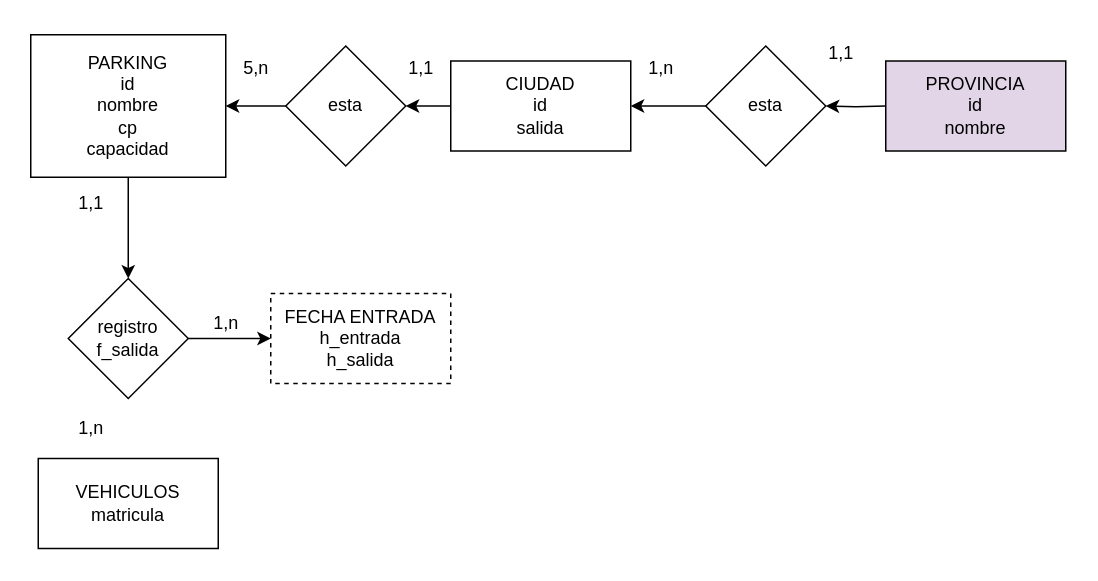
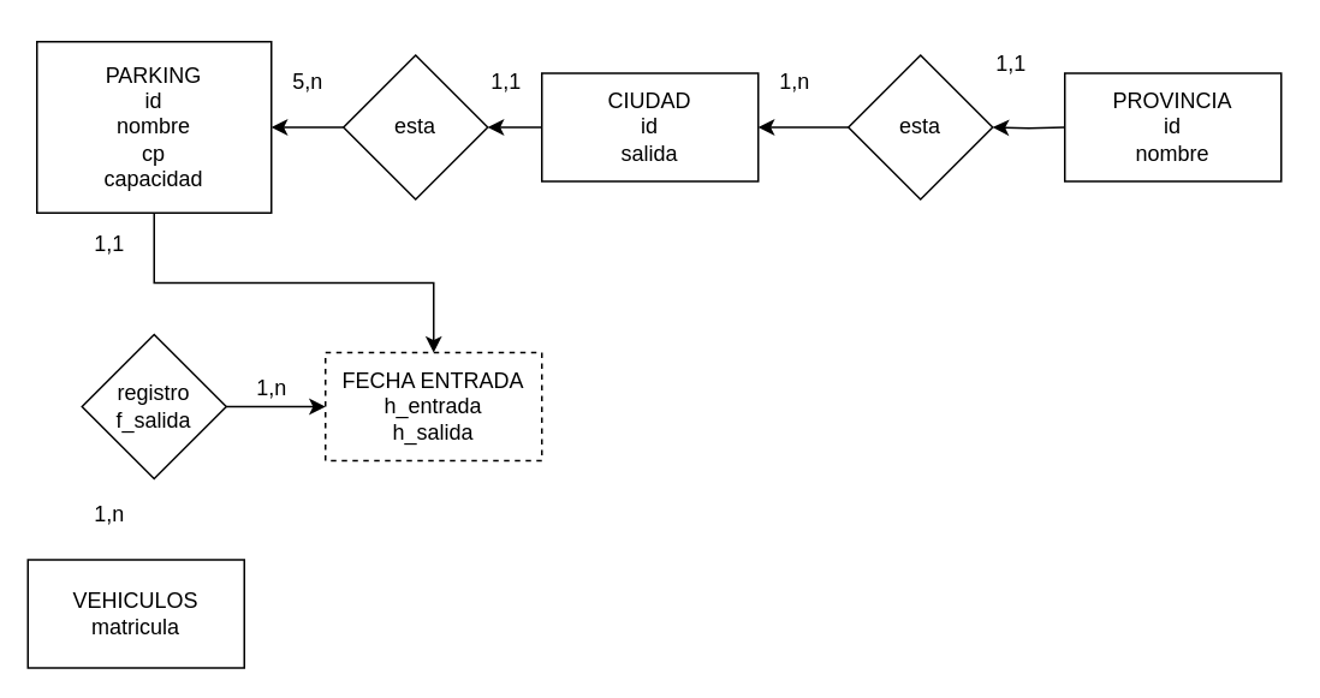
  <mxCell id="0" />
  <mxCell id="1" parent="0" />
- <mxCell id="2" style="edgeStyle=orthogonalEdgeStyle;rounded=0;orthogonalLoop=1;jettySize=auto;html=1;exitX=0.5;exitY=1;exitDx=0;exitDy=0;entryX=0.5;entryY=0;entryDx=0;entryDy=0;" edge="1" parent="1" source="3" target="14"><mxGeometry relative="1" as="geometry" /></mxCell>
+ <mxCell id="2" style="edgeStyle=orthogonalEdgeStyle;rounded=0;orthogonalLoop=1;jettySize=auto;html=1;exitX=0.5;exitY=1;exitDx=0;exitDy=0;" edge="1" parent="1" source="3" target="21"><mxGeometry relative="1" as="geometry" /></mxCell>
  <mxCell id="3" value="PARKING&lt;br&gt;id&lt;br&gt;nombre&lt;br&gt;cp&lt;br&gt;capacidad" style="whiteSpace=wrap;html=1;" vertex="1" parent="1"><mxGeometry x="20" y="22.5" width="130" height="95" as="geometry" /></mxCell>
  <mxCell id="4" style="edgeStyle=orthogonalEdgeStyle;rounded=0;orthogonalLoop=1;jettySize=auto;html=1;exitX=0;exitY=0.5;exitDx=0;exitDy=0;entryX=1;entryY=0.5;entryDx=0;entryDy=0;" edge="1" parent="1" source="5" target="10"><mxGeometry relative="1" as="geometry" /></mxCell>
  <mxCell id="5" value="CIUDAD&lt;br&gt;id&lt;br&gt;salida" style="whiteSpace=wrap;html=1;" vertex="1" parent="1"><mxGeometry x="300" y="40" width="120" height="60" as="geometry" /></mxCell>
  <mxCell id="6" style="edgeStyle=orthogonalEdgeStyle;rounded=0;orthogonalLoop=1;jettySize=auto;html=1;exitX=0;exitY=0.5;exitDx=0;exitDy=0;entryX=1;entryY=0.5;entryDx=0;entryDy=0;" edge="1" parent="1" target="12"><mxGeometry relative="1" as="geometry"><mxPoint x="590" y="70" as="sourcePoint" /></mxGeometry></mxCell>
- <mxCell id="7" value="PROVINCIA&lt;br&gt;id&lt;br&gt;nombre" style="whiteSpace=wrap;html=1;fillColor=#e1d5e7;" vertex="1" parent="1"><mxGeometry x="590" y="40" width="120" height="60" as="geometry" /></mxCell>
- <mxCell id="8" value="VEHICULOS&lt;br&gt;matricula" style="rounded=0;whiteSpace=wrap;html=1;" vertex="1" parent="1"><mxGeometry x="25" y="305" width="120" height="60" as="geometry" /></mxCell>
+ <mxCell id="7" value="PROVINCIA&lt;br&gt;id&lt;br&gt;nombre" style="whiteSpace=wrap;html=1;" vertex="1" parent="1"><mxGeometry x="590" y="40" width="120" height="60" as="geometry" /></mxCell>
+ <mxCell id="8" value="VEHICULOS&lt;br&gt;matricula" style="rounded=0;whiteSpace=wrap;html=1;" vertex="1" parent="1"><mxGeometry x="15" y="310" width="120" height="60" as="geometry" /></mxCell>
  <mxCell id="9" style="edgeStyle=orthogonalEdgeStyle;rounded=0;orthogonalLoop=1;jettySize=auto;html=1;exitX=0;exitY=0.5;exitDx=0;exitDy=0;entryX=1;entryY=0.5;entryDx=0;entryDy=0;" edge="1" parent="1" source="10" target="3"><mxGeometry relative="1" as="geometry"><mxPoint x="260" y="-25" as="targetPoint" /></mxGeometry></mxCell>
  <mxCell id="10" value="esta" style="rhombus;whiteSpace=wrap;html=1;" vertex="1" parent="1"><mxGeometry x="190" y="30" width="80" height="80" as="geometry" /></mxCell>
  <mxCell id="11" style="edgeStyle=orthogonalEdgeStyle;rounded=0;orthogonalLoop=1;jettySize=auto;html=1;exitX=0;exitY=0.5;exitDx=0;exitDy=0;entryX=1;entryY=0.5;entryDx=0;entryDy=0;" edge="1" parent="1" source="12" target="5"><mxGeometry relative="1" as="geometry" /></mxCell>
  <mxCell id="12" value="esta" style="rhombus;whiteSpace=wrap;html=1;" vertex="1" parent="1"><mxGeometry x="470" y="30" width="80" height="80" as="geometry" /></mxCell>
  <mxCell id="13" style="edgeStyle=orthogonalEdgeStyle;rounded=0;orthogonalLoop=1;jettySize=auto;html=1;exitX=1;exitY=0.5;exitDx=0;exitDy=0;entryX=0;entryY=0.5;entryDx=0;entryDy=0;" edge="1" parent="1" source="14" target="21"><mxGeometry relative="1" as="geometry" /></mxCell>
  <mxCell id="14" value="registro&lt;br&gt;f_salida" style="rhombus;whiteSpace=wrap;html=1;" vertex="1" parent="1"><mxGeometry x="45" y="185" width="80" height="80" as="geometry" /></mxCell>
  <mxCell id="15" value="1,1" style="text;html=1;align=center;verticalAlign=middle;resizable=0;points=[];autosize=1;strokeColor=none;fillColor=none;" vertex="1" parent="1"><mxGeometry x="260" y="30" width="40" height="30" as="geometry" /></mxCell>
  <mxCell id="16" value="1,1" style="text;html=1;align=center;verticalAlign=middle;resizable=0;points=[];autosize=1;strokeColor=none;fillColor=none;" vertex="1" parent="1"><mxGeometry x="540" y="20" width="40" height="30" as="geometry" /></mxCell>
  <mxCell id="17" value="5,n" style="text;html=1;align=center;verticalAlign=middle;resizable=0;points=[];autosize=1;strokeColor=none;fillColor=none;" vertex="1" parent="1"><mxGeometry x="150" y="30" width="40" height="30" as="geometry" /></mxCell>
  <mxCell id="18" value="1,n" style="text;html=1;align=center;verticalAlign=middle;resizable=0;points=[];autosize=1;strokeColor=none;fillColor=none;" vertex="1" parent="1"><mxGeometry x="420" y="30" width="40" height="30" as="geometry" /></mxCell>
  <mxCell id="19" value="1,n" style="text;html=1;align=center;verticalAlign=middle;resizable=0;points=[];autosize=1;strokeColor=none;fillColor=none;" vertex="1" parent="1"><mxGeometry x="40" y="270" width="40" height="30" as="geometry" /></mxCell>
  <mxCell id="20" value="1,1" style="text;html=1;align=center;verticalAlign=middle;resizable=0;points=[];autosize=1;strokeColor=none;fillColor=none;" vertex="1" parent="1"><mxGeometry x="40" y="120" width="40" height="30" as="geometry" /></mxCell>
  <mxCell id="21" value="FECHA ENTRADA&lt;br&gt;h_entrada&lt;br&gt;h_salida" style="whiteSpace=wrap;html=1;dashed=1;" vertex="1" parent="1"><mxGeometry x="180" y="195" width="120" height="60" as="geometry" /></mxCell>
  <mxCell id="22" value="1,n" style="text;html=1;align=center;verticalAlign=middle;resizable=0;points=[];autosize=1;strokeColor=none;fillColor=none;" vertex="1" parent="1"><mxGeometry x="130" y="200" width="40" height="30" as="geometry" /></mxCell>
